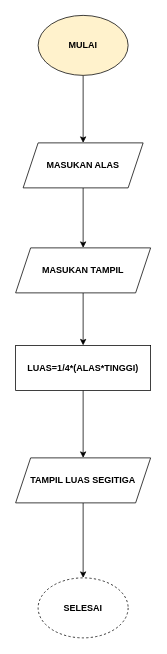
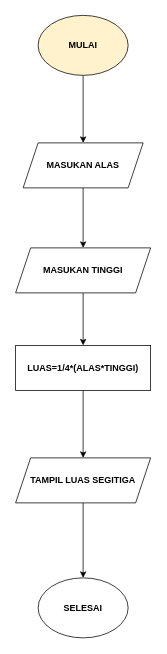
  <mxCell id="0" />
  <mxCell id="1" parent="0" />
  <mxCell id="2" value="" style="edgeStyle=orthogonalEdgeStyle;rounded=0;orthogonalLoop=1;jettySize=auto;html=1;" edge="1" parent="1" source="3" target="5"><mxGeometry relative="1" as="geometry" /></mxCell>
  <mxCell id="3" value="&lt;b&gt;MULAI&lt;/b&gt;" style="ellipse;whiteSpace=wrap;html=1;fillColor=#fff2cc;" vertex="1" parent="1"><mxGeometry x="50" y="20" width="120" height="80" as="geometry" /></mxCell>
  <mxCell id="4" value="" style="edgeStyle=orthogonalEdgeStyle;rounded=0;orthogonalLoop=1;jettySize=auto;html=1;" edge="1" parent="1" source="5" target="7"><mxGeometry relative="1" as="geometry" /></mxCell>
  <mxCell id="5" value="MASUKAN ALAS" style="shape=parallelogram;perimeter=parallelogramPerimeter;whiteSpace=wrap;html=1;fixedSize=1;fontStyle=1" vertex="1" parent="1"><mxGeometry x="30" y="190" width="160" height="60" as="geometry" /></mxCell>
  <mxCell id="6" value="" style="edgeStyle=orthogonalEdgeStyle;rounded=0;orthogonalLoop=1;jettySize=auto;html=1;" edge="1" parent="1" source="7" target="9"><mxGeometry relative="1" as="geometry" /></mxCell>
- <mxCell id="7" value="MASUKAN TAMPIL" style="shape=parallelogram;perimeter=parallelogramPerimeter;whiteSpace=wrap;html=1;fixedSize=1;fontStyle=1" vertex="1" parent="1"><mxGeometry x="20" y="330" width="180" height="60" as="geometry" /></mxCell>
+ <mxCell id="7" value="MASUKAN TINGGI" style="shape=parallelogram;perimeter=parallelogramPerimeter;whiteSpace=wrap;html=1;fixedSize=1;fontStyle=1" vertex="1" parent="1"><mxGeometry x="20" y="330" width="180" height="60" as="geometry" /></mxCell>
  <mxCell id="8" value="" style="edgeStyle=orthogonalEdgeStyle;rounded=0;orthogonalLoop=1;jettySize=auto;html=1;" edge="1" parent="1" source="9" target="11"><mxGeometry relative="1" as="geometry" /></mxCell>
  <mxCell id="9" value="LUAS=1/4*(ALAS*TINGGI)" style="whiteSpace=wrap;html=1;fontStyle=1" vertex="1" parent="1"><mxGeometry x="20" y="460" width="180" height="60" as="geometry" /></mxCell>
  <mxCell id="10" value="" style="edgeStyle=orthogonalEdgeStyle;rounded=0;orthogonalLoop=1;jettySize=auto;html=1;" edge="1" parent="1" source="11" target="12"><mxGeometry relative="1" as="geometry" /></mxCell>
  <mxCell id="11" value="TAMPIL LUAS SEGITIGA" style="shape=parallelogram;perimeter=parallelogramPerimeter;whiteSpace=wrap;html=1;fixedSize=1;fontStyle=1" vertex="1" parent="1"><mxGeometry x="20" y="610" width="180" height="60" as="geometry" /></mxCell>
- <mxCell id="12" value="SELESAI" style="ellipse;whiteSpace=wrap;html=1;fontStyle=1;dashed=1;" vertex="1" parent="1"><mxGeometry x="50" y="770" width="120" height="80" as="geometry" /></mxCell>
+ <mxCell id="12" value="SELESAI" style="ellipse;whiteSpace=wrap;html=1;fontStyle=1" vertex="1" parent="1"><mxGeometry x="50" y="770" width="120" height="80" as="geometry" /></mxCell>
